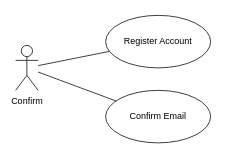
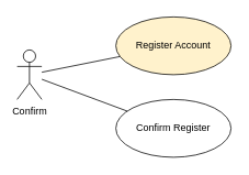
  <mxCell id="0" />
  <mxCell id="1" parent="0" />
  <mxCell id="2" value="Confirm" style="shape=umlActor;verticalLabelPosition=bottom;verticalAlign=top;html=1;" vertex="1" parent="1"><mxGeometry x="20" y="60" width="30" height="60" as="geometry" /></mxCell>
- <mxCell id="3" value="Register Account" style="ellipse;whiteSpace=wrap;html=1;" vertex="1" parent="1"><mxGeometry x="140" y="20" width="140" height="70" as="geometry" /></mxCell>
- <mxCell id="4" value="Confirm Email" style="ellipse;whiteSpace=wrap;html=1;" vertex="1" parent="1"><mxGeometry x="140" y="120" width="140" height="70" as="geometry" /></mxCell>
+ <mxCell id="3" value="Register Account" style="ellipse;whiteSpace=wrap;html=1;fillColor=#fff2cc;" vertex="1" parent="1"><mxGeometry x="140" y="20" width="140" height="70" as="geometry" /></mxCell>
+ <mxCell id="4" value="Confirm Register" style="ellipse;whiteSpace=wrap;html=1;" vertex="1" parent="1"><mxGeometry x="140" y="120" width="140" height="70" as="geometry" /></mxCell>
  <mxCell id="5" value="" style="endArrow=none;html=1;rounded=0;" edge="1" parent="1" source="2" target="3"><mxGeometry width="50" height="50" relative="1" as="geometry"><mxPoint x="50" y="80" as="sourcePoint" /><mxPoint x="140" y="55" as="targetPoint" /></mxGeometry></mxCell>
  <mxCell id="6" value="" style="endArrow=none;html=1;rounded=0;" edge="1" parent="1" source="2" target="4"><mxGeometry width="50" height="50" relative="1" as="geometry"><mxPoint x="50" y="80" as="sourcePoint" /><mxPoint x="140" y="155" as="targetPoint" /></mxGeometry></mxCell>
